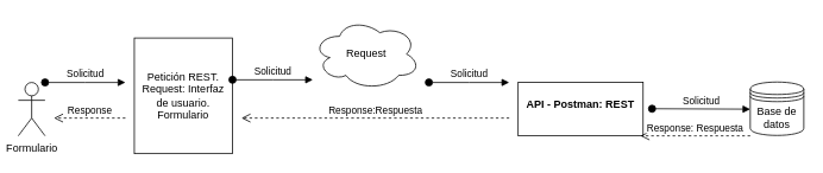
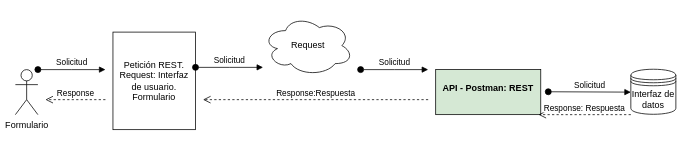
  <mxCell id="0" />
  <mxCell id="1" parent="0" />
  <mxCell id="2" value="Formulario" style="shape=umlActor;verticalLabelPosition=bottom;verticalAlign=top;html=1;" vertex="1" parent="1"><mxGeometry x="20" y="92" width="30" height="60" as="geometry" /></mxCell>
  <mxCell id="3" value="Petición REST. Request: Interfaz de usuario. Formulario" style="html=1;whiteSpace=wrap;" vertex="1" parent="1"><mxGeometry x="150" y="42" width="110" height="130" as="geometry" /></mxCell>
  <mxCell id="4" value="Solicitud" style="html=1;verticalAlign=bottom;startArrow=oval;startFill=1;endArrow=block;startSize=8;edgeStyle=elbowEdgeStyle;elbow=vertical;curved=0;rounded=0;" edge="1" parent="1"><mxGeometry width="60" relative="1" as="geometry"><mxPoint x="50" y="92" as="sourcePoint" /><mxPoint x="140" y="92" as="targetPoint" /></mxGeometry></mxCell>
  <mxCell id="5" value="Request" style="ellipse;shape=cloud;whiteSpace=wrap;html=1;" vertex="1" parent="1"><mxGeometry x="350" y="20" width="120" height="80" as="geometry" /></mxCell>
  <mxCell id="6" value="Solicitud" style="html=1;verticalAlign=bottom;startArrow=oval;startFill=1;endArrow=block;startSize=8;edgeStyle=elbowEdgeStyle;elbow=vertical;curved=0;rounded=0;" edge="1" parent="1"><mxGeometry width="60" relative="1" as="geometry"><mxPoint x="260" y="89" as="sourcePoint" /><mxPoint x="350" y="89" as="targetPoint" /></mxGeometry></mxCell>
  <mxCell id="7" value="Solicitud" style="html=1;verticalAlign=bottom;startArrow=oval;startFill=1;endArrow=block;startSize=8;edgeStyle=elbowEdgeStyle;elbow=vertical;curved=0;rounded=0;" edge="1" parent="1"><mxGeometry width="60" relative="1" as="geometry"><mxPoint x="480" y="92" as="sourcePoint" /><mxPoint x="570" y="92" as="targetPoint" /></mxGeometry></mxCell>
- <mxCell id="8" value="&lt;p style=&quot;margin:0px;margin-top:4px;text-align:center;&quot;&gt;&lt;br&gt;&lt;b&gt;API - Postman: REST&lt;/b&gt;&lt;/p&gt;" style="verticalAlign=top;align=left;overflow=fill;fontSize=12;fontFamily=Helvetica;html=1;whiteSpace=wrap;" vertex="1" parent="1"><mxGeometry x="580" y="92" width="140" height="60" as="geometry" /></mxCell>
+ <mxCell id="8" value="&lt;p style=&quot;margin:0px;margin-top:4px;text-align:center;&quot;&gt;&lt;br&gt;&lt;b&gt;API - Postman: REST&lt;/b&gt;&lt;/p&gt;" style="verticalAlign=top;align=left;overflow=fill;fontSize=12;fontFamily=Helvetica;html=1;whiteSpace=wrap;fillColor=#d5e8d4;" vertex="1" parent="1"><mxGeometry x="580" y="92" width="140" height="60" as="geometry" /></mxCell>
  <mxCell id="9" value="Solicitud" style="html=1;verticalAlign=bottom;startArrow=oval;startFill=1;endArrow=block;startSize=8;edgeStyle=elbowEdgeStyle;elbow=vertical;curved=0;rounded=0;" edge="1" parent="1" target="10"><mxGeometry width="60" relative="1" as="geometry"><mxPoint x="730" y="121.5" as="sourcePoint" /><mxPoint x="820" y="121.5" as="targetPoint" /></mxGeometry></mxCell>
- <mxCell id="10" value="Base de datos" style="shape=datastore;whiteSpace=wrap;html=1;" vertex="1" parent="1"><mxGeometry x="840" y="91.5" width="60" height="60" as="geometry" /></mxCell>
+ <mxCell id="10" value="Interfaz de datos" style="shape=datastore;whiteSpace=wrap;html=1;" vertex="1" parent="1"><mxGeometry x="840" y="91.5" width="60" height="60" as="geometry" /></mxCell>
  <mxCell id="11" value="Response: Respuesta" style="html=1;verticalAlign=bottom;endArrow=open;dashed=1;endSize=8;edgeStyle=elbowEdgeStyle;elbow=vertical;curved=0;rounded=0;" edge="1" parent="1"><mxGeometry relative="1" as="geometry"><mxPoint x="840" y="152" as="sourcePoint" /><mxPoint x="717" y="152" as="targetPoint" /></mxGeometry></mxCell>
  <mxCell id="12" value="Response:Respuesta" style="html=1;verticalAlign=bottom;endArrow=open;dashed=1;endSize=8;edgeStyle=elbowEdgeStyle;elbow=vertical;curved=0;rounded=0;" edge="1" parent="1"><mxGeometry relative="1" as="geometry"><mxPoint x="570" y="132" as="sourcePoint" /><mxPoint x="270" y="132" as="targetPoint" /></mxGeometry></mxCell>
  <mxCell id="13" value="Response" style="html=1;verticalAlign=bottom;endArrow=open;dashed=1;endSize=8;edgeStyle=elbowEdgeStyle;elbow=vertical;curved=0;rounded=0;" edge="1" parent="1"><mxGeometry relative="1" as="geometry"><mxPoint x="140" y="132" as="sourcePoint" /><mxPoint x="60" y="132" as="targetPoint" /></mxGeometry></mxCell>
